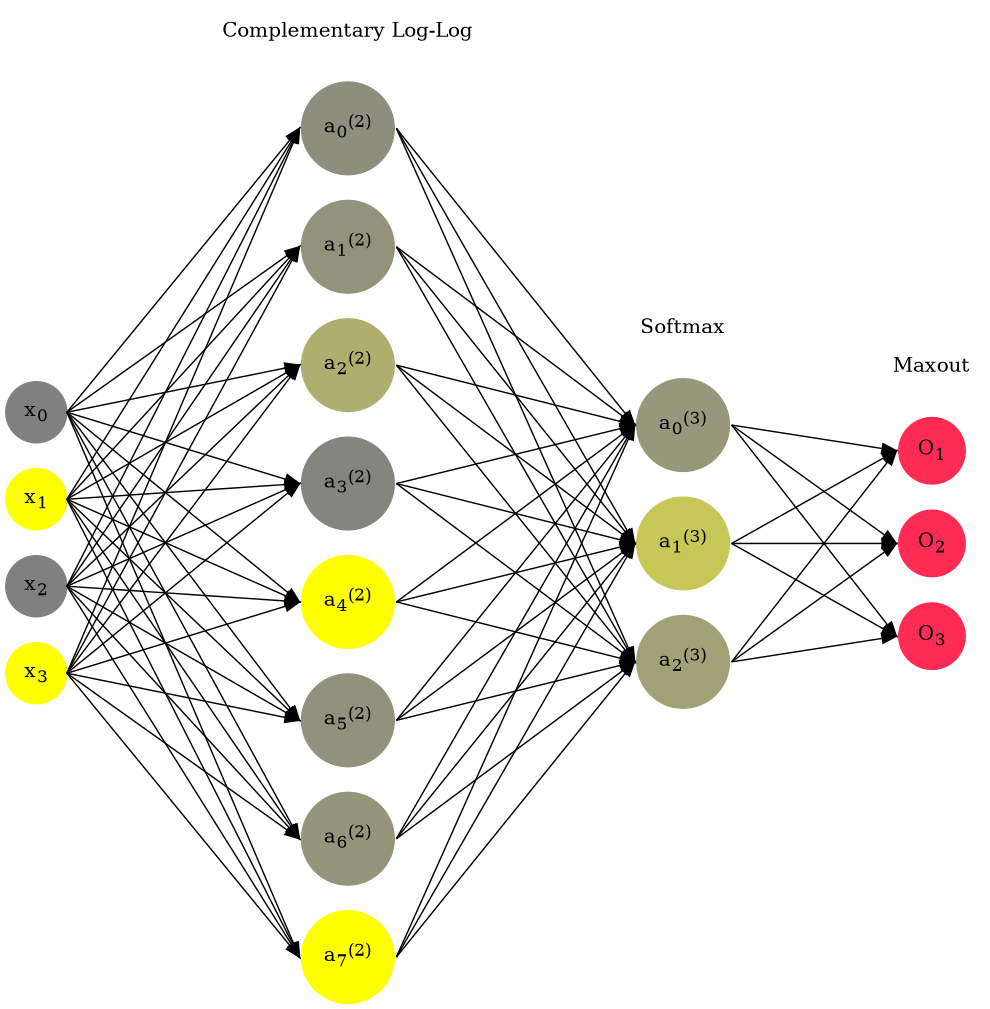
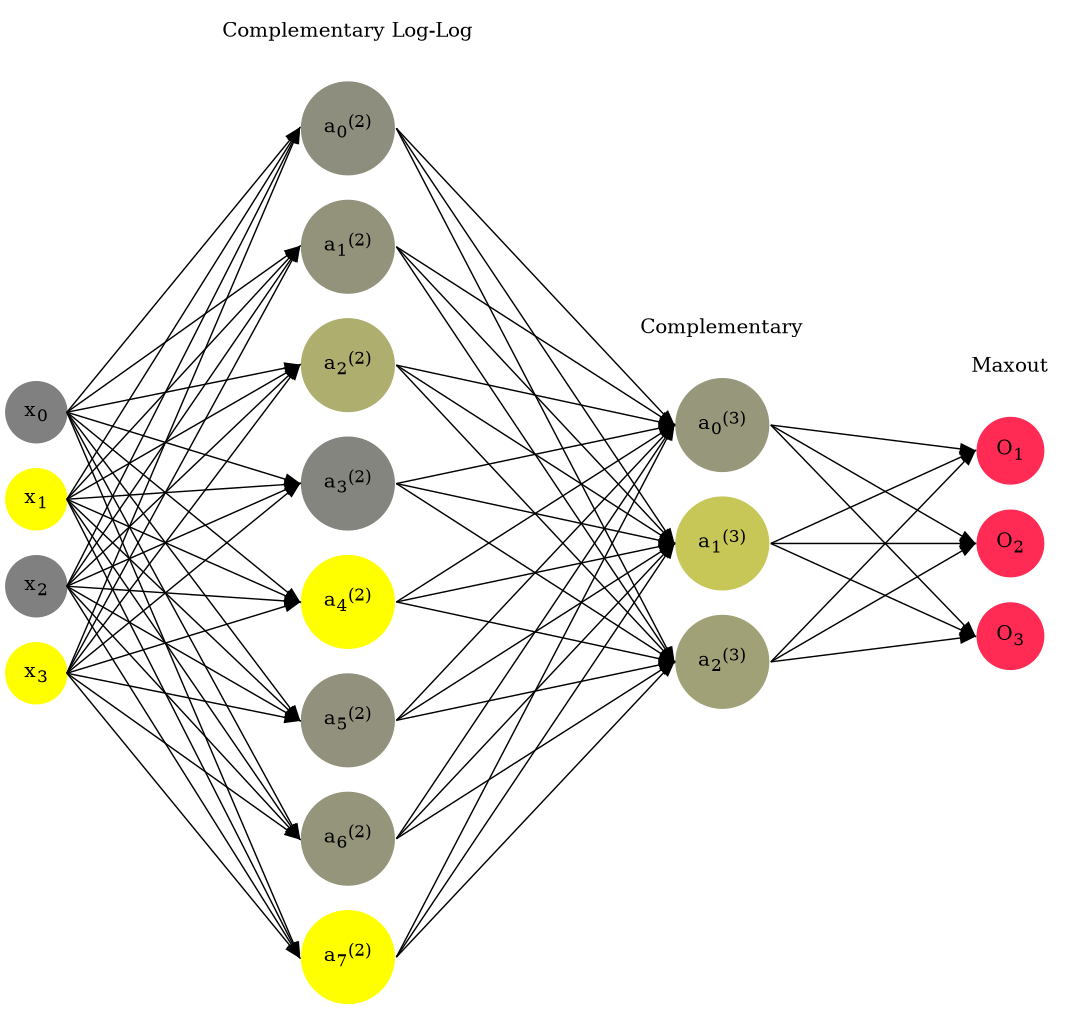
  digraph {
    rankdir=LR
    ranksep=1.4
    splines=false
    node [shape=circle style=filled]
    edge [headport=w style=solid tailport=e]
    n1 [color="0.1667, 0.0, 0.5" fillcolor="0.1667, 0.0, 0.5" label=<x<sub>0</sub>>]
    n2 [color="0.1667, 1.0, 1.0" fillcolor="0.1667, 1.0, 1.0" label=<x<sub>1</sub>>]
    n3 [color="0.1667, 0.0, 0.5" fillcolor="0.1667, 0.0, 0.5" label=<x<sub>2</sub>>]
    n4 [color="0.1667, 1.0, 1.0" fillcolor="0.1667, 1.0, 1.0" label=<x<sub>3</sub>>]
    n5 [color="0.1667, 0.113054, 0.556527" fillcolor="0.1667, 0.113054, 0.556527" label=<a<sub>0</sub><sup>(2)</sup>>]
    n6 [color="0.1667, 0.156146, 0.578073" fillcolor="0.1667, 0.156146, 0.578073" label=<a<sub>1</sub><sup>(2)</sup>>]
    n7 [color="0.1667, 0.366694, 0.683347" fillcolor="0.1667, 0.366694, 0.683347" label=<a<sub>2</sub><sup>(2)</sup>>]
    n8 [color="0.1667, 0.041120, 0.520560" fillcolor="0.1667, 0.041120, 0.520560" label=<a<sub>3</sub><sup>(2)</sup>>]
    n9 [color="0.1667, 0.999998, 0.999999" fillcolor="0.1667, 0.999998, 0.999999" label=<a<sub>4</sub><sup>(2)</sup>>]
    n10 [color="0.1667, 0.136377, 0.568189" fillcolor="0.1667, 0.136377, 0.568189" label=<a<sub>5</sub><sup>(2)</sup>>]
    n11 [color="0.1667, 0.168332, 0.584166" fillcolor="0.1667, 0.168332, 0.584166" label=<a<sub>6</sub><sup>(2)</sup>>]
    n12 [color="0.1667, 0.999771, 0.999885" fillcolor="0.1667, 0.999771, 0.999885" label=<a<sub>7</sub><sup>(2)</sup>>]
    n13 [color="0.1667, 0.184528, 0.592264" fillcolor="0.1667, 0.184528, 0.592264" label=<a<sub>0</sub><sup>(3)</sup>>]
    n14 [color="0.1667, 0.557342, 0.778671" fillcolor="0.1667, 0.557342, 0.778671" label=<a<sub>1</sub><sup>(3)</sup>>]
    n15 [color="0.1667, 0.258130, 0.629065" fillcolor="0.1667, 0.258130, 0.629065" label=<a<sub>2</sub><sup>(3)</sup>>]
    n16 [color="0.9667, 0.83, 1.0" fillcolor="0.9667, 0.83, 1.0" label=<O<sub>1</sub>>]
    n17 [color="0.9667, 0.83, 1.0" fillcolor="0.9667, 0.83, 1.0" label=<O<sub>2</sub>>]
    n18 [color="0.9667, 0.83, 1.0" fillcolor="0.9667, 0.83, 1.0" label=<O<sub>3</sub>>]
    n19 [label="Complementary Log-Log" shape=plaintext style=""]
-   n20 [label=Softmax shape=plaintext style=""]
+   n20 [label=Complementary shape=plaintext style=""]
    n21 [label=Maxout shape=plaintext style=""]
    subgraph sub_1 {
      n1
    }
    subgraph sub_2 {
      n2
    }
    subgraph sub_3 {
      n3
    }
    subgraph sub_4 {
      n4
    }
    subgraph sub_5 {
      n5
    }
    subgraph sub_6 {
      n6
    }
    subgraph sub_7 {
      n7
    }
    subgraph sub_8 {
      n8
    }
    subgraph sub_9 {
      n9
    }
    subgraph sub_10 {
      n10
    }
    subgraph sub_11 {
      n11
    }
    subgraph sub_12 {
      n12
    }
    subgraph sub_13 {
      n13
    }
    subgraph sub_14 {
      n14
    }
    subgraph sub_15 {
      n15
    }
    subgraph sub_16 {
      n16
    }
    subgraph sub_17 {
      n17
    }
    subgraph sub_18 {
      n18
    }
    subgraph sub_19 {
      rank=same
      n1
      n2
      n3
      n4
    }
    subgraph sub_20 {
      rank=same
      n5
      n6
      n7
      n8
      n9
      n10
      n11
      n12
    }
    subgraph sub_21 {
      rank=same
      n13
      n14
      n15
    }
    subgraph sub_22 {
      rank=same
      n16
      n17
      n18
    }
    subgraph sub_23 {
      rank=same
      n5
      n19
    }
    subgraph sub_24 {
      rank=same
      n13
      n20
    }
    subgraph sub_25 {
      rank=same
      n16
      n21
    }
    n1 -> n2 [style=invis]
    n1 -> n5
    n1 -> n6
    n1 -> n7
    n1 -> n8
    n1 -> n9
    n1 -> n10
    n1 -> n11
    n1 -> n12
    n2 -> n3 [style=invis]
    n2 -> n5
    n2 -> n6
    n2 -> n7
    n2 -> n8
    n2 -> n9
    n2 -> n10
    n2 -> n11
    n2 -> n12
    n3 -> n4 [style=invis]
    n3 -> n5
    n3 -> n6
    n3 -> n7
    n3 -> n8
    n3 -> n9
    n3 -> n10
    n3 -> n11
    n3 -> n12
    n4 -> n5
    n4 -> n6
    n4 -> n7
    n4 -> n8
    n4 -> n9
    n4 -> n10
    n4 -> n11
    n4 -> n12
    n5 -> n6 [style=invis]
    n5 -> n13
    n5 -> n14
    n5 -> n15
    n6 -> n7 [style=invis]
    n6 -> n13
    n6 -> n14
    n6 -> n15
    n7 -> n8 [style=invis]
    n7 -> n13
    n7 -> n14
    n7 -> n15
    n8 -> n9 [style=invis]
    n8 -> n13
    n8 -> n14
    n8 -> n15
    n9 -> n10 [style=invis]
    n9 -> n13
    n9 -> n14
    n9 -> n15
    n10 -> n11 [style=invis]
    n10 -> n13
    n10 -> n14
    n10 -> n15
    n11 -> n12 [style=invis]
    n11 -> n13
    n11 -> n14
    n11 -> n15
    n12 -> n13
    n12 -> n14
    n12 -> n15
    n13 -> n14 [style=invis]
    n13 -> n16
    n13 -> n17
    n13 -> n18
    n14 -> n15 [style=invis]
    n14 -> n16
    n14 -> n17
    n14 -> n18
    n15 -> n16
    n15 -> n17
    n15 -> n18
    n16 -> n17 [style=invis]
    n17 -> n18 [style=invis]
    n19 -> n5 [style=invis]
    n20 -> n13 [style=invis]
    n21 -> n16 [style=invis]
  }
